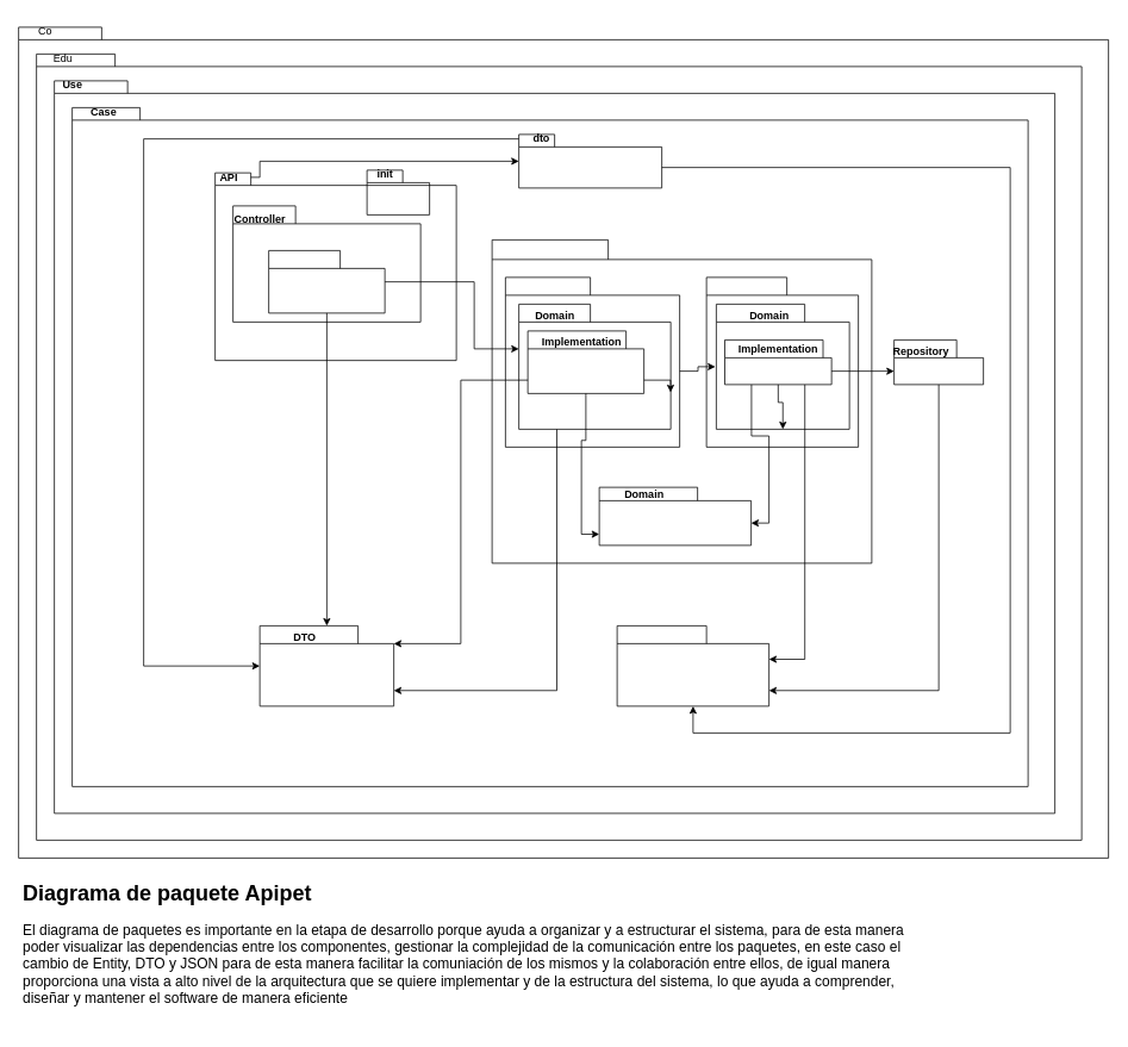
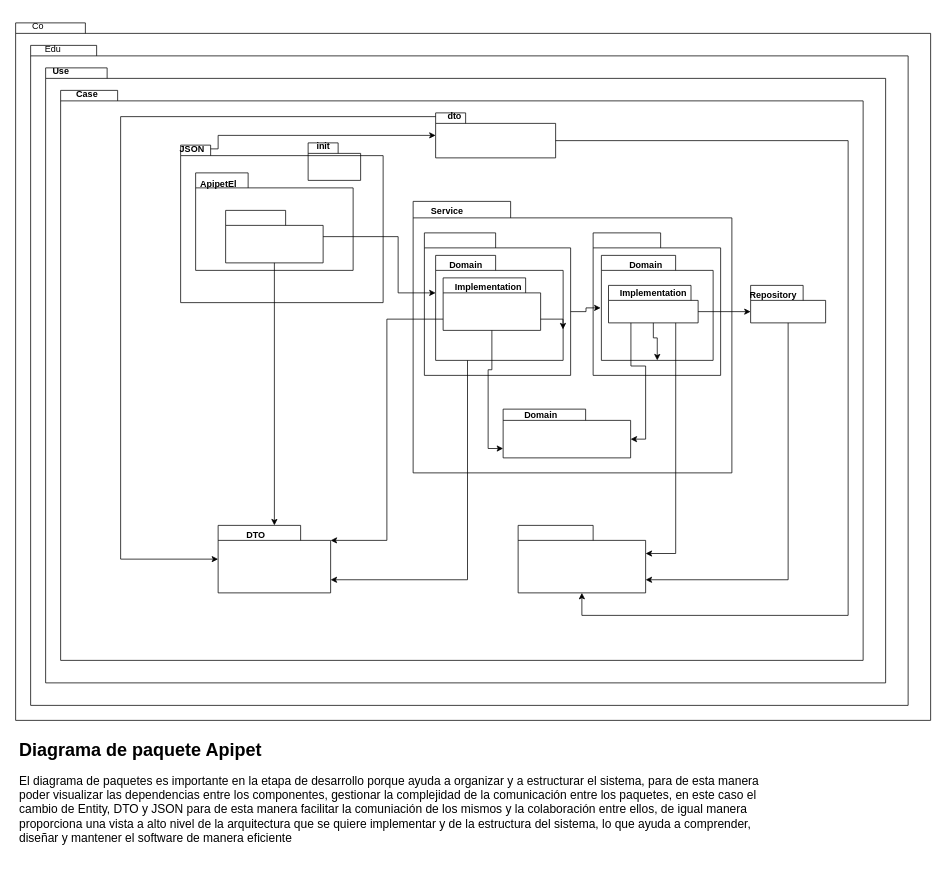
  <mxCell id="0" />
  <mxCell id="1" parent="0" />
  <mxCell id="2" value="" style="shape=folder;fontStyle=1;spacingTop=10;tabWidth=40;tabHeight=14;tabPosition=left;html=1;whiteSpace=wrap;fillColor=none;" vertex="1" parent="1"><mxGeometry x="20" y="30" width="1220" height="930" as="geometry" /></mxCell>
  <mxCell id="3" value="Co" style="text;html=1;strokeColor=none;fillColor=none;align=center;verticalAlign=middle;whiteSpace=wrap;rounded=0;" vertex="1" parent="1"><mxGeometry x="20" y="20" width="60" height="30" as="geometry" /></mxCell>
  <mxCell id="4" value="" style="shape=folder;fontStyle=1;spacingTop=10;tabWidth=40;tabHeight=14;tabPosition=left;html=1;whiteSpace=wrap;fillColor=none;" vertex="1" parent="1"><mxGeometry x="40" y="60" width="1170" height="880" as="geometry" /></mxCell>
  <mxCell id="5" value="Edu" style="text;html=1;strokeColor=none;fillColor=none;align=center;verticalAlign=middle;whiteSpace=wrap;rounded=0;" vertex="1" parent="1"><mxGeometry x="40" y="50" width="60" height="30" as="geometry" /></mxCell>
  <mxCell id="6" value="" style="shape=folder;fontStyle=1;spacingTop=10;tabWidth=40;tabHeight=14;tabPosition=left;html=1;whiteSpace=wrap;fillColor=none;" vertex="1" parent="1"><mxGeometry x="60" y="90" width="1120" height="820" as="geometry" /></mxCell>
  <mxCell id="7" value="Use" style="text;align=center;fontStyle=1;verticalAlign=middle;spacingLeft=3;spacingRight=3;strokeColor=none;rotatable=0;points=[[0,0.5],[1,0.5]];portConstraint=eastwest;html=1;" vertex="1" parent="1"><mxGeometry x="50" y="90" width="60" height="10" as="geometry" /></mxCell>
  <mxCell id="8" value="" style="shape=folder;fontStyle=1;spacingTop=10;tabWidth=40;tabHeight=14;tabPosition=left;html=1;whiteSpace=wrap;fillColor=none;" vertex="1" parent="1"><mxGeometry x="80" y="120" width="1070" height="760" as="geometry" /></mxCell>
  <mxCell id="9" value="Case" style="text;align=center;fontStyle=1;verticalAlign=middle;spacingLeft=3;spacingRight=3;strokeColor=none;rotatable=0;points=[[0,0.5],[1,0.5]];portConstraint=eastwest;html=1;" vertex="1" parent="1"><mxGeometry x="80" y="120" width="70" height="10" as="geometry" /></mxCell>
  <mxCell id="10" style="edgeStyle=orthogonalEdgeStyle;rounded=0;orthogonalLoop=1;jettySize=auto;html=1;exitX=0;exitY=0;exitDx=160;exitDy=37;exitPerimeter=0;entryX=0.5;entryY=1;entryDx=0;entryDy=0;entryPerimeter=0;" edge="1" parent="1" source="11" target="51"><mxGeometry relative="1" as="geometry"><Array as="points"><mxPoint x="1130" y="187" /><mxPoint x="1130" y="820" /><mxPoint x="775" y="820" /></Array></mxGeometry></mxCell>
  <mxCell id="11" value="" style="shape=folder;fontStyle=1;spacingTop=10;tabWidth=40;tabHeight=14;tabPosition=left;html=1;whiteSpace=wrap;fillColor=none;" vertex="1" parent="1"><mxGeometry x="580" y="150" width="160" height="60" as="geometry" /></mxCell>
  <mxCell id="12" style="edgeStyle=orthogonalEdgeStyle;rounded=0;orthogonalLoop=1;jettySize=auto;html=1;" edge="1" parent="1" source="13" target="49"><mxGeometry relative="1" as="geometry"><Array as="points"><mxPoint x="160" y="155" /><mxPoint x="160" y="745" /></Array></mxGeometry></mxCell>
  <mxCell id="13" value="dto" style="text;align=center;fontStyle=1;verticalAlign=middle;spacingLeft=3;spacingRight=3;strokeColor=none;rotatable=0;points=[[0,0.5],[1,0.5]];portConstraint=eastwest;html=1;" vertex="1" parent="1"><mxGeometry x="580" y="150" width="50" height="10" as="geometry" /></mxCell>
  <mxCell id="14" value="" style="shape=folder;fontStyle=1;spacingTop=10;tabWidth=40;tabHeight=14;tabPosition=left;html=1;whiteSpace=wrap;fillColor=none;" vertex="1" parent="1"><mxGeometry x="240" y="193" width="270" height="210" as="geometry" /></mxCell>
  <mxCell id="15" style="edgeStyle=orthogonalEdgeStyle;rounded=0;orthogonalLoop=1;jettySize=auto;html=1;exitX=1;exitY=0.5;exitDx=0;exitDy=0;" edge="1" parent="1" source="16"><mxGeometry relative="1" as="geometry"><mxPoint x="580" y="180" as="targetPoint" /><Array as="points"><mxPoint x="290" y="198" /><mxPoint x="290" y="180" /><mxPoint x="580" y="180" /></Array></mxGeometry></mxCell>
- <mxCell id="16" value="API" style="text;align=center;fontStyle=1;verticalAlign=middle;spacingLeft=3;spacingRight=3;strokeColor=none;rotatable=0;points=[[0,0.5],[1,0.5]];portConstraint=eastwest;html=1;" vertex="1" parent="1"><mxGeometry x="230" y="193" width="50" height="10" as="geometry" /></mxCell>
+ <mxCell id="16" value="JSON" style="text;align=center;fontStyle=1;verticalAlign=middle;spacingLeft=3;spacingRight=3;strokeColor=none;rotatable=0;points=[[0,0.5],[1,0.5]];portConstraint=eastwest;html=1;" vertex="1" parent="1"><mxGeometry x="230" y="193" width="50" height="10" as="geometry" /></mxCell>
  <mxCell id="17" value="" style="shape=folder;fontStyle=1;spacingTop=10;tabWidth=40;tabHeight=14;tabPosition=left;html=1;whiteSpace=wrap;fillColor=none;" vertex="1" parent="1"><mxGeometry x="410" y="190" width="70" height="50" as="geometry" /></mxCell>
  <mxCell id="18" value="init" style="text;align=center;fontStyle=1;verticalAlign=middle;spacingLeft=3;spacingRight=3;strokeColor=none;rotatable=0;points=[[0,0.5],[1,0.5]];portConstraint=eastwest;html=1;" vertex="1" parent="1"><mxGeometry x="390" y="190" width="80" height="10" as="geometry" /></mxCell>
  <mxCell id="19" value="" style="shape=folder;fontStyle=1;spacingTop=10;tabWidth=70;tabHeight=20;tabPosition=left;html=1;whiteSpace=wrap;fillColor=none;" vertex="1" parent="1"><mxGeometry x="260" y="230" width="210" height="130" as="geometry" /></mxCell>
- <mxCell id="20" value="Controller" style="text;align=center;fontStyle=1;verticalAlign=middle;spacingLeft=3;spacingRight=3;strokeColor=none;rotatable=0;points=[[0,0.5],[1,0.5]];portConstraint=eastwest;html=1;" vertex="1" parent="1"><mxGeometry x="270" y="240" width="40" height="10" as="geometry" /></mxCell>
+ <mxCell id="20" value="ApipetEl" style="text;align=center;fontStyle=1;verticalAlign=middle;spacingLeft=3;spacingRight=3;strokeColor=none;rotatable=0;points=[[0,0.5],[1,0.5]];portConstraint=eastwest;html=1;" vertex="1" parent="1"><mxGeometry x="270" y="240" width="40" height="10" as="geometry" /></mxCell>
  <mxCell id="21" style="edgeStyle=orthogonalEdgeStyle;rounded=0;orthogonalLoop=1;jettySize=auto;html=1;entryX=0;entryY=0;entryDx=0;entryDy=50;entryPerimeter=0;" edge="1" parent="1" source="22" target="32"><mxGeometry relative="1" as="geometry"><Array as="points"><mxPoint x="530" y="315" /><mxPoint x="530" y="390" /></Array></mxGeometry></mxCell>
  <mxCell id="22" value="" style="shape=folder;fontStyle=1;spacingTop=10;tabWidth=80;tabHeight=20;tabPosition=left;html=1;whiteSpace=wrap;fillColor=none;" vertex="1" parent="1"><mxGeometry x="300" y="280" width="130" height="70" as="geometry" /></mxCell>
  <mxCell id="23" value="" style="shape=folder;fontStyle=1;spacingTop=10;tabWidth=130;tabHeight=22;tabPosition=left;html=1;whiteSpace=wrap;fillColor=none;" vertex="1" parent="1"><mxGeometry x="550" y="268" width="425" height="362" as="geometry" /></mxCell>
  <mxCell id="24" style="edgeStyle=orthogonalEdgeStyle;rounded=0;orthogonalLoop=1;jettySize=auto;html=1;exitX=0.5;exitY=1;exitDx=0;exitDy=0;exitPerimeter=0;entryX=0;entryY=0;entryDx=170;entryDy=72.5;entryPerimeter=0;" edge="1" parent="1" source="25" target="51"><mxGeometry relative="1" as="geometry" /></mxCell>
  <mxCell id="25" value="" style="shape=folder;fontStyle=1;spacingTop=10;tabWidth=70;tabHeight=20;tabPosition=left;html=1;whiteSpace=wrap;fillColor=none;" vertex="1" parent="1"><mxGeometry x="1000" y="380" width="100" height="50" as="geometry" /></mxCell>
  <mxCell id="26" value="Repository" style="text;align=center;fontStyle=1;verticalAlign=middle;spacingLeft=3;spacingRight=3;strokeColor=none;rotatable=0;points=[[0,0.5],[1,0.5]];portConstraint=eastwest;html=1;" vertex="1" parent="1"><mxGeometry x="990" y="380" width="80" height="26" as="geometry" /></mxCell>
  <mxCell id="27" style="edgeStyle=orthogonalEdgeStyle;rounded=0;orthogonalLoop=1;jettySize=auto;html=1;exitX=0;exitY=0;exitDx=195;exitDy=105;exitPerimeter=0;entryX=-0.007;entryY=0.5;entryDx=0;entryDy=0;entryPerimeter=0;" edge="1" parent="1" source="28" target="33"><mxGeometry relative="1" as="geometry" /></mxCell>
  <mxCell id="28" value="" style="shape=folder;fontStyle=1;spacingTop=10;tabWidth=95;tabHeight=20;tabPosition=left;html=1;whiteSpace=wrap;fillColor=none;" vertex="1" parent="1"><mxGeometry x="565" y="310" width="195" height="190" as="geometry" /></mxCell>
  <mxCell id="29" value="" style="shape=folder;fontStyle=1;spacingTop=10;tabWidth=90;tabHeight=20;tabPosition=left;html=1;whiteSpace=wrap;fillColor=none;" vertex="1" parent="1"><mxGeometry x="790" y="310" width="170" height="190" as="geometry" /></mxCell>
+ <mxCell id="30" value="Service" style="text;align=center;fontStyle=1;verticalAlign=middle;spacingLeft=3;spacingRight=3;strokeColor=none;rotatable=0;points=[[0,0.5],[1,0.5]];portConstraint=eastwest;html=1;" vertex="1" parent="1"><mxGeometry x="555" y="268" width="80" height="26" as="geometry" /></mxCell>
  <mxCell id="31" style="edgeStyle=orthogonalEdgeStyle;rounded=0;orthogonalLoop=1;jettySize=auto;html=1;exitX=0.25;exitY=1;exitDx=0;exitDy=0;exitPerimeter=0;entryX=0;entryY=0;entryDx=150;entryDy=72.5;entryPerimeter=0;" edge="1" parent="1" source="32" target="49"><mxGeometry relative="1" as="geometry" /></mxCell>
  <mxCell id="32" value="" style="shape=folder;fontStyle=1;spacingTop=10;tabWidth=80;tabHeight=20;tabPosition=left;html=1;whiteSpace=wrap;fillColor=none;" vertex="1" parent="1"><mxGeometry x="580" y="340" width="170" height="140" as="geometry" /></mxCell>
  <mxCell id="33" value="" style="shape=folder;fontStyle=1;spacingTop=10;tabWidth=99;tabHeight=20;tabPosition=left;html=1;whiteSpace=wrap;fillColor=none;" vertex="1" parent="1"><mxGeometry x="801" y="340" width="149" height="140" as="geometry" /></mxCell>
  <mxCell id="34" value="Domain" style="text;align=center;fontStyle=1;verticalAlign=middle;spacingLeft=3;spacingRight=3;strokeColor=none;rotatable=0;points=[[0,0.5],[1,0.5]];portConstraint=eastwest;html=1;" vertex="1" parent="1"><mxGeometry x="580" y="340" width="80" height="26" as="geometry" /></mxCell>
  <mxCell id="35" value="Domain" style="text;align=center;fontStyle=1;verticalAlign=middle;spacingLeft=3;spacingRight=3;strokeColor=none;rotatable=0;points=[[0,0.5],[1,0.5]];portConstraint=eastwest;html=1;" vertex="1" parent="1"><mxGeometry x="820" y="340" width="80" height="26" as="geometry" /></mxCell>
  <mxCell id="36" style="edgeStyle=orthogonalEdgeStyle;rounded=0;orthogonalLoop=1;jettySize=auto;html=1;exitX=0;exitY=0;exitDx=0;exitDy=55;exitPerimeter=0;entryX=0;entryY=0;entryDx=150;entryDy=20;entryPerimeter=0;" edge="1" parent="1" source="39" target="49"><mxGeometry relative="1" as="geometry" /></mxCell>
  <mxCell id="37" style="edgeStyle=orthogonalEdgeStyle;rounded=0;orthogonalLoop=1;jettySize=auto;html=1;exitX=0.5;exitY=1;exitDx=0;exitDy=0;exitPerimeter=0;entryX=0;entryY=0;entryDx=0;entryDy=52.5;entryPerimeter=0;" edge="1" parent="1" source="39" target="47"><mxGeometry relative="1" as="geometry" /></mxCell>
  <mxCell id="38" style="edgeStyle=orthogonalEdgeStyle;rounded=0;orthogonalLoop=1;jettySize=auto;html=1;exitX=0;exitY=0;exitDx=130;exitDy=55;exitPerimeter=0;entryX=0.999;entryY=0.705;entryDx=0;entryDy=0;entryPerimeter=0;" edge="1" parent="1" source="39" target="32"><mxGeometry relative="1" as="geometry" /></mxCell>
  <mxCell id="39" value="" style="shape=folder;fontStyle=1;spacingTop=10;tabWidth=110;tabHeight=20;tabPosition=left;html=1;whiteSpace=wrap;fillColor=none;" vertex="1" parent="1"><mxGeometry x="590" y="370" width="130" height="70" as="geometry" /></mxCell>
  <mxCell id="40" value="Implementation" style="text;align=center;fontStyle=1;verticalAlign=middle;spacingLeft=3;spacingRight=3;strokeColor=none;rotatable=0;points=[[0,0.5],[1,0.5]];portConstraint=eastwest;html=1;" vertex="1" parent="1"><mxGeometry x="610" y="370" width="80" height="26" as="geometry" /></mxCell>
  <mxCell id="41" style="edgeStyle=orthogonalEdgeStyle;rounded=0;orthogonalLoop=1;jettySize=auto;html=1;exitX=0.5;exitY=1;exitDx=0;exitDy=0;exitPerimeter=0;" edge="1" parent="1" source="45" target="33"><mxGeometry relative="1" as="geometry" /></mxCell>
  <mxCell id="42" style="edgeStyle=orthogonalEdgeStyle;rounded=0;orthogonalLoop=1;jettySize=auto;html=1;exitX=0.25;exitY=1;exitDx=0;exitDy=0;exitPerimeter=0;entryX=0;entryY=0;entryDx=170;entryDy=40;entryPerimeter=0;" edge="1" parent="1" source="45" target="47"><mxGeometry relative="1" as="geometry" /></mxCell>
  <mxCell id="43" style="edgeStyle=orthogonalEdgeStyle;rounded=0;orthogonalLoop=1;jettySize=auto;html=1;exitX=0.75;exitY=1;exitDx=0;exitDy=0;exitPerimeter=0;entryX=0;entryY=0;entryDx=170;entryDy=37.5;entryPerimeter=0;" edge="1" parent="1" source="45" target="51"><mxGeometry relative="1" as="geometry" /></mxCell>
  <mxCell id="44" style="edgeStyle=orthogonalEdgeStyle;rounded=0;orthogonalLoop=1;jettySize=auto;html=1;exitX=0;exitY=0;exitDx=119.5;exitDy=35;exitPerimeter=0;entryX=0;entryY=0;entryDx=0;entryDy=35;entryPerimeter=0;" edge="1" parent="1" source="45" target="25"><mxGeometry relative="1" as="geometry" /></mxCell>
  <mxCell id="45" value="" style="shape=folder;fontStyle=1;spacingTop=10;tabWidth=110;tabHeight=20;tabPosition=left;html=1;whiteSpace=wrap;fillColor=none;" vertex="1" parent="1"><mxGeometry x="810.5" y="380" width="119.5" height="50" as="geometry" /></mxCell>
  <mxCell id="46" value="Implementation" style="text;align=center;fontStyle=1;verticalAlign=middle;spacingLeft=3;spacingRight=3;strokeColor=none;rotatable=0;points=[[0,0.5],[1,0.5]];portConstraint=eastwest;html=1;" vertex="1" parent="1"><mxGeometry x="830" y="377" width="80" height="26" as="geometry" /></mxCell>
  <mxCell id="47" value="" style="shape=folder;fontStyle=1;spacingTop=10;tabWidth=110;tabHeight=15;tabPosition=left;html=1;whiteSpace=wrap;fillColor=none;" vertex="1" parent="1"><mxGeometry x="670" y="545" width="170" height="65" as="geometry" /></mxCell>
  <mxCell id="48" value="Domain" style="text;align=center;fontStyle=1;verticalAlign=middle;spacingLeft=3;spacingRight=3;strokeColor=none;rotatable=0;points=[[0,0.5],[1,0.5]];portConstraint=eastwest;html=1;" vertex="1" parent="1"><mxGeometry x="680" y="540" width="80" height="26" as="geometry" /></mxCell>
  <mxCell id="49" value="" style="shape=folder;fontStyle=1;spacingTop=10;tabWidth=110;tabHeight=20;tabPosition=left;html=1;whiteSpace=wrap;fillColor=none;" vertex="1" parent="1"><mxGeometry x="290" y="700" width="150" height="90" as="geometry" /></mxCell>
  <mxCell id="50" value="DTO" style="text;align=center;fontStyle=1;verticalAlign=middle;spacingLeft=3;spacingRight=3;strokeColor=none;rotatable=0;points=[[0,0.5],[1,0.5]];portConstraint=eastwest;html=1;" vertex="1" parent="1"><mxGeometry x="300" y="700" width="80" height="26" as="geometry" /></mxCell>
  <mxCell id="51" value="" style="shape=folder;fontStyle=1;spacingTop=10;tabWidth=100;tabHeight=20;tabPosition=left;html=1;whiteSpace=wrap;fillColor=none;" vertex="1" parent="1"><mxGeometry x="690" y="700" width="170" height="90" as="geometry" /></mxCell>
  <mxCell id="52" value="" style="endArrow=classic;html=1;rounded=0;exitX=0.5;exitY=1;exitDx=0;exitDy=0;exitPerimeter=0;" edge="1" parent="1" source="22" target="49"><mxGeometry width="50" height="50" relative="1" as="geometry"><mxPoint x="280" y="530" as="sourcePoint" /><mxPoint x="330" y="480" as="targetPoint" /></mxGeometry></mxCell>
  <mxCell id="53" value="&lt;h1&gt;Diagrama de paquete Apipet&lt;/h1&gt;&lt;p style=&quot;font-size: 16px;&quot;&gt;El diagrama de paquetes es importante en la etapa de desarrollo porque ayuda a organizar y a estructurar el sistema, para de esta manera poder visualizar las dependencias entre los componentes, gestionar la complejidad de la comunicación entre los paquetes, en este caso el cambio de Entity, DTO y JSON para de esta manera facilitar la comuniación de los mismos y la colaboración entre ellos, de igual manera proporciona una vista a alto nivel de la arquitectura que se quiere implementar y de la estructura del sistema, lo que ayuda a comprender, diseñar y mantener el software de manera eficiente&lt;/p&gt;" style="text;html=1;strokeColor=none;fillColor=none;spacing=5;spacingTop=-20;whiteSpace=wrap;overflow=hidden;rounded=0;" vertex="1" parent="1"><mxGeometry x="20" y="980" width="1030" height="170" as="geometry" /></mxCell>
